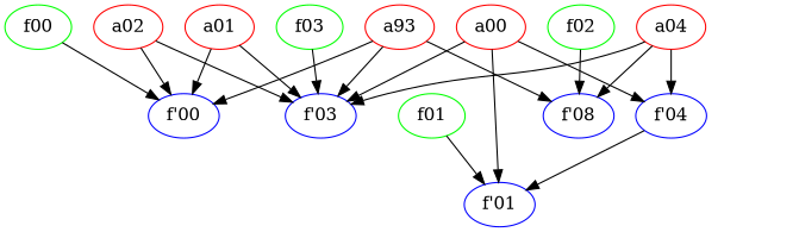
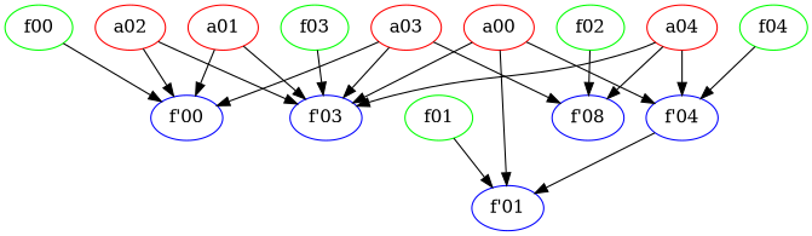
  digraph {
    node [color=blue]
    "f'00"
    f00 [color=green]
    "f'01"
    f01 [color=green]
    n5 [label="f'08"]
    f02 [color=green]
    "f'03"
    f03 [color=green]
    "f'04"
+   f04 [color=green]
    a00 [color=red]
    a01 [color=red]
    a02 [color=red]
-   a03 [color=red label=a93]
+   a03 [color=red]
    a04 [color=red]
    f00 -> "f'00"
    f01 -> "f'01"
    f02 -> n5
    f03 -> "f'03"
    "f'04" -> "f'01"
+   f04 -> "f'04"
    a00 -> "f'01"
    a00 -> "f'03"
    a00 -> "f'04"
    a01 -> "f'00"
    a01 -> "f'03"
    a02 -> "f'00"
    a02 -> "f'03"
    a03 -> "f'00"
    a03 -> n5
    a03 -> "f'03"
    a04 -> n5
    a04 -> "f'03"
    a04 -> "f'04"
  }
